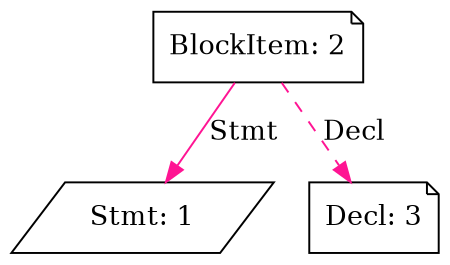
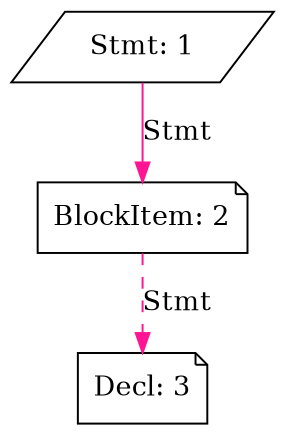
  digraph {
    node [shape=note]
    edge [color=deeppink]
    n1 [label="BlockItem: 2"]
    n2 [label="Stmt: 1" shape=parallelogram]
    n3 [label="Decl: 3"]
-   n1 -> n2 [label=Stmt style=solid]
-   n1 -> n3 [label=Decl style=dashed]
+   n2 -> n1 [label=Stmt style=solid]
+   n1 -> n3 [label=Stmt style=dashed]
  }
